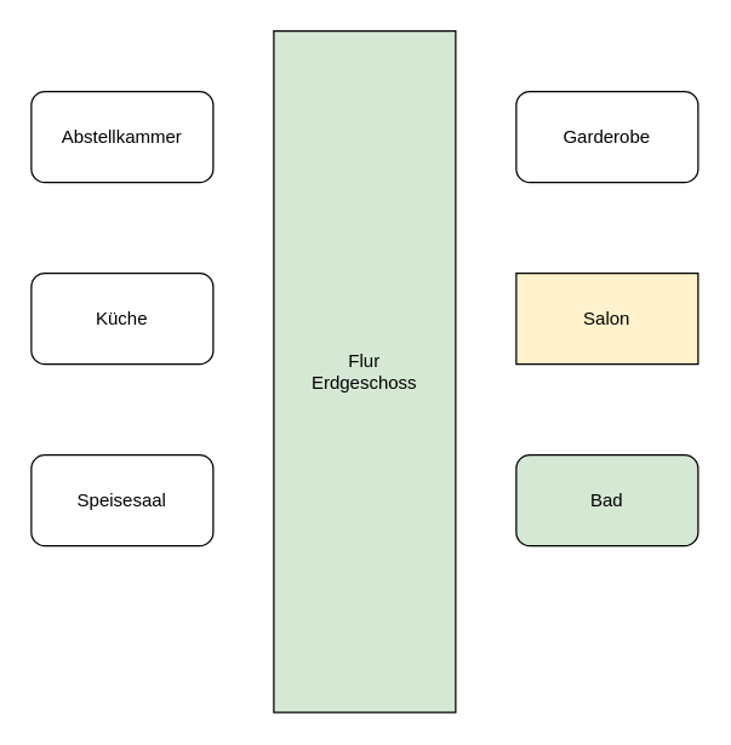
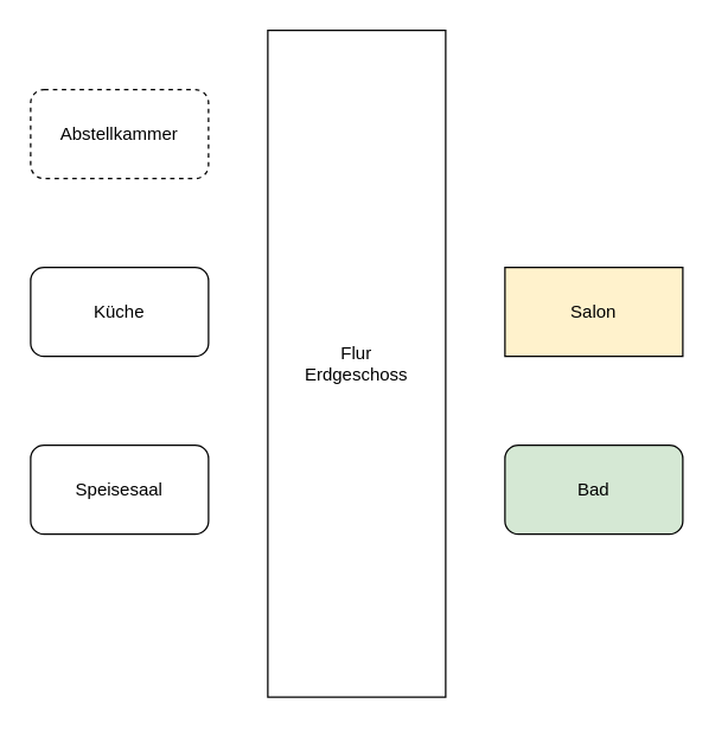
  <mxCell id="0" />
  <mxCell id="1" parent="0" />
  <mxCell id="2" value="" style="group" vertex="1" connectable="0" parent="1"><mxGeometry x="20" y="20" width="440" height="450" as="geometry" /></mxCell>
- <mxCell id="3" value="Flur&lt;br&gt;Erdgeschoss" style="rounded=0;whiteSpace=wrap;html=1;fillColor=#d5e8d4;" vertex="1" parent="2"><mxGeometry x="160" width="120" height="450" as="geometry" /></mxCell>
- <mxCell id="4" value="Garderobe" style="rounded=1;whiteSpace=wrap;html=1;" vertex="1" parent="2"><mxGeometry x="320" y="40" width="120" height="60" as="geometry" /></mxCell>
- <mxCell id="5" value="Abstellkammer" style="rounded=1;whiteSpace=wrap;html=1;" vertex="1" parent="2"><mxGeometry y="40" width="120" height="60" as="geometry" /></mxCell>
+ <mxCell id="3" value="Flur&lt;br&gt;Erdgeschoss" style="rounded=0;whiteSpace=wrap;html=1;" vertex="1" parent="2"><mxGeometry x="160" width="120" height="450" as="geometry" /></mxCell>
+ <mxCell id="5" value="Abstellkammer" style="rounded=1;whiteSpace=wrap;html=1;dashed=1;" vertex="1" parent="2"><mxGeometry y="40" width="120" height="60" as="geometry" /></mxCell>
  <mxCell id="6" value="Küche" style="rounded=1;whiteSpace=wrap;html=1;" vertex="1" parent="2"><mxGeometry y="160" width="120" height="60" as="geometry" /></mxCell>
  <mxCell id="7" value="Speisesaal" style="rounded=1;whiteSpace=wrap;html=1;" vertex="1" parent="2"><mxGeometry y="280" width="120" height="60" as="geometry" /></mxCell>
  <mxCell id="8" value="Salon" style="rounded=0;whiteSpace=wrap;html=1;fillColor=#fff2cc;" vertex="1" parent="2"><mxGeometry x="320" y="160" width="120" height="60" as="geometry" /></mxCell>
  <mxCell id="9" value="Bad" style="rounded=1;whiteSpace=wrap;html=1;fillColor=#d5e8d4;" vertex="1" parent="2"><mxGeometry x="320" y="280" width="120" height="60" as="geometry" /></mxCell>
